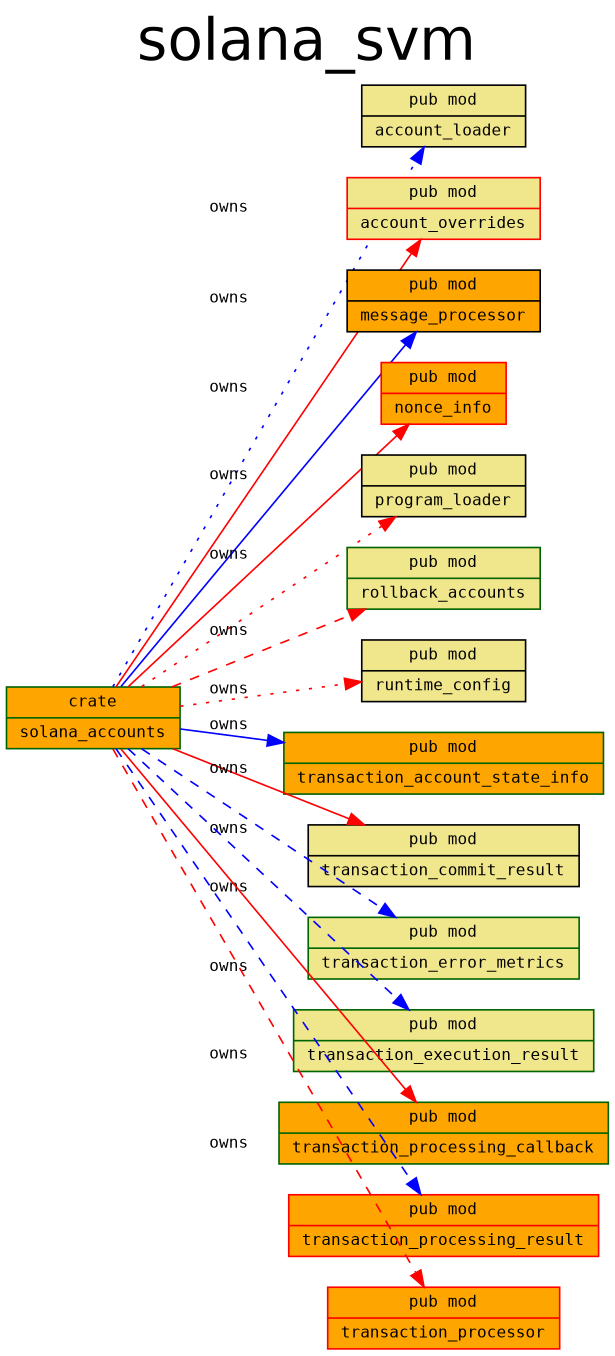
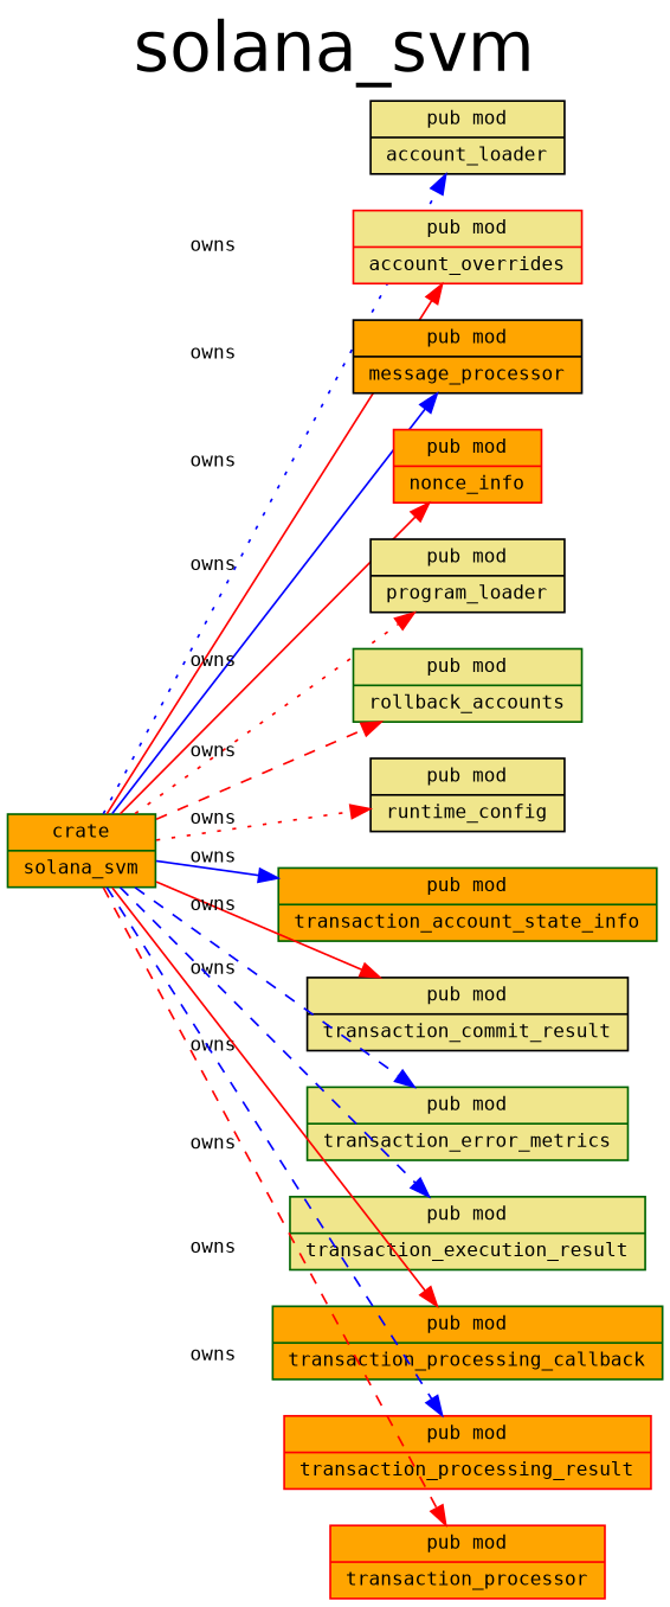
  digraph {
    fontname=Helvetica
    fontsize=36
    label=solana_svm
    labelloc=t
    rankdir=LR
    splines=line
    node [fillcolor=khaki fontname=monospace fontsize=10 shape=record style=filled color=darkgreen]
    edge [color=red constraint=true fontname=monospace fontsize=10 style=solid]
-   n1 [fillcolor=orange label="crate|solana_accounts"]
+   n1 [fillcolor=orange label="crate|solana_svm"]
    n2 [label="pub mod|account_loader" color=black]
    n3 [label="pub mod|account_overrides" color=red]
    n4 [fillcolor=orange label="pub mod|message_processor" color=black]
    n5 [fillcolor=orange label="pub mod|nonce_info" color=red]
    n6 [label="pub mod|program_loader" color=black]
    n7 [label="pub mod|rollback_accounts"]
    n8 [label="pub mod|runtime_config" color=black]
    n9 [fillcolor=orange label="pub mod|transaction_account_state_info"]
    n10 [label="pub mod|transaction_commit_result" color=black]
    n11 [label="pub mod|transaction_error_metrics"]
    n12 [label="pub mod|transaction_execution_result"]
    n13 [fillcolor=orange label="pub mod|transaction_processing_callback"]
    n14 [fillcolor=orange label="pub mod|transaction_processing_result" color=red]
    n15 [fillcolor=orange label="pub mod|transaction_processor" color=red]
    n1 -> n2 [color=blue label=owns style=dotted]
    n1 -> n3 [label=owns]
    n1 -> n4 [color=blue label=owns]
    n1 -> n5 [label=owns]
    n1 -> n6 [label=owns style=dotted]
    n1 -> n7 [label=owns style=dashed]
    n1 -> n8 [label=owns style=dotted]
    n1 -> n9 [color=blue label=owns]
    n1 -> n10 [label=owns]
    n1 -> n11 [color=blue label=owns style=dashed]
    n1 -> n12 [color=blue label=owns style=dashed]
    n1 -> n13 [label=owns]
    n1 -> n14 [color=blue label=owns style=dashed]
    n1 -> n15 [label=owns style=dashed]
  }
